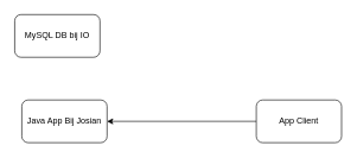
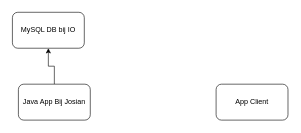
  <mxCell id="0" />
  <mxCell id="1" parent="0" />
+ <mxCell id="2" style="edgeStyle=orthogonalEdgeStyle;rounded=0;orthogonalLoop=1;jettySize=auto;html=1;entryX=0.5;entryY=1;entryDx=0;entryDy=0;" edge="1" parent="1" source="3" target="4"><mxGeometry relative="1" as="geometry" /></mxCell>
  <mxCell id="3" value="Java App Bij Josian&lt;br&gt;" style="rounded=1;whiteSpace=wrap;html=1;" vertex="1" parent="1"><mxGeometry x="30" y="140" width="120" height="60" as="geometry" /></mxCell>
  <mxCell id="4" value="MySQL DB bij IO&lt;br&gt;" style="rounded=1;whiteSpace=wrap;html=1;" vertex="1" parent="1"><mxGeometry x="20" y="20" width="120" height="60" as="geometry" /></mxCell>
- <mxCell id="5" style="edgeStyle=orthogonalEdgeStyle;rounded=0;orthogonalLoop=1;jettySize=auto;html=1;entryX=1;entryY=0.5;entryDx=0;entryDy=0;" edge="1" parent="1" source="6" target="3"><mxGeometry relative="1" as="geometry" /></mxCell>
  <mxCell id="6" value="App Client" style="rounded=1;whiteSpace=wrap;html=1;" vertex="1" parent="1"><mxGeometry x="360" y="140" width="120" height="60" as="geometry" /></mxCell>
